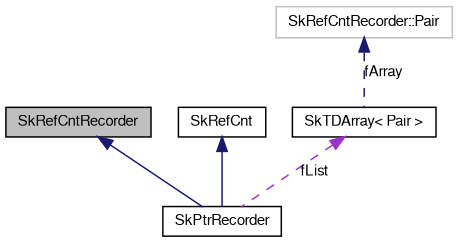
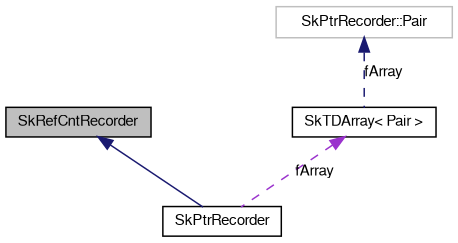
  digraph {
    node [color=black fillcolor=white fontname=FreeSans fontsize=10 shape=record style=filled]
    edge [color=midnightblue dir=back fontname=FreeSans fontsize=10 labelfontname=FreeSans labelfontsize=10 style=solid]
    n1 [fillcolor=grey75 fontcolor=black height=0.2 label=SkRefCntRecorder width=0.4]
    n2 [height=0.2 label=SkPtrRecorder width=0.4]
-   n3 [height=0.2 label=SkRefCnt width=0.4]
    n4 [height=0.2 label="SkTDArray\< Pair \>" width=0.4]
-   n5 [color=grey75 height=0.2 label="SkRefCntRecorder::Pair" width=0.4]
+   n5 [color=grey75 height=0.2 label="SkPtrRecorder::Pair" width=0.4]
    n1 -> n2
-   n3 -> n2
-   n4 -> n2 [color=darkorchid3 label=fList style=dashed]
+   n4 -> n2 [color=darkorchid3 label=fArray style=dashed]
    n5 -> n4 [label=fArray style=dashed]
  }
